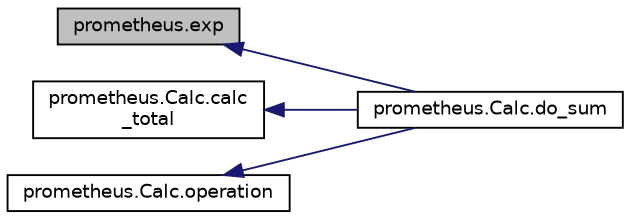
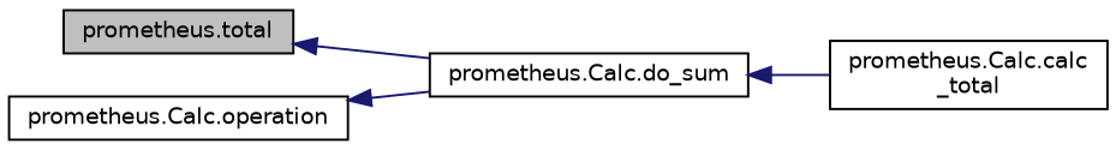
  digraph {
    rankdir=LR
    node [color=black fillcolor=white fontname=Helvetica fontsize=10 shape=record style=filled]
    edge [color=midnightblue dir=back fontname=Helvetica fontsize=10 labelfontname=Helvetica labelfontsize=10 style=solid]
-   n1 [fillcolor=grey75 fontcolor=black height=0.2 label="prometheus.exp" width=0.4]
+   n1 [fillcolor=grey75 fontcolor=black height=0.2 label="prometheus.total" width=0.4]
    n2 [height=0.2 label="prometheus.Calc.do_sum" width=0.4]
    n3 [height=0.2 label="prometheus.Calc.calc\l_total" width=0.4]
    n4 [height=0.2 label="prometheus.Calc.operation" width=0.4]
    n1 -> n2
-   n3 -> n2
+   n2 -> n3
    n4 -> n2
  }
